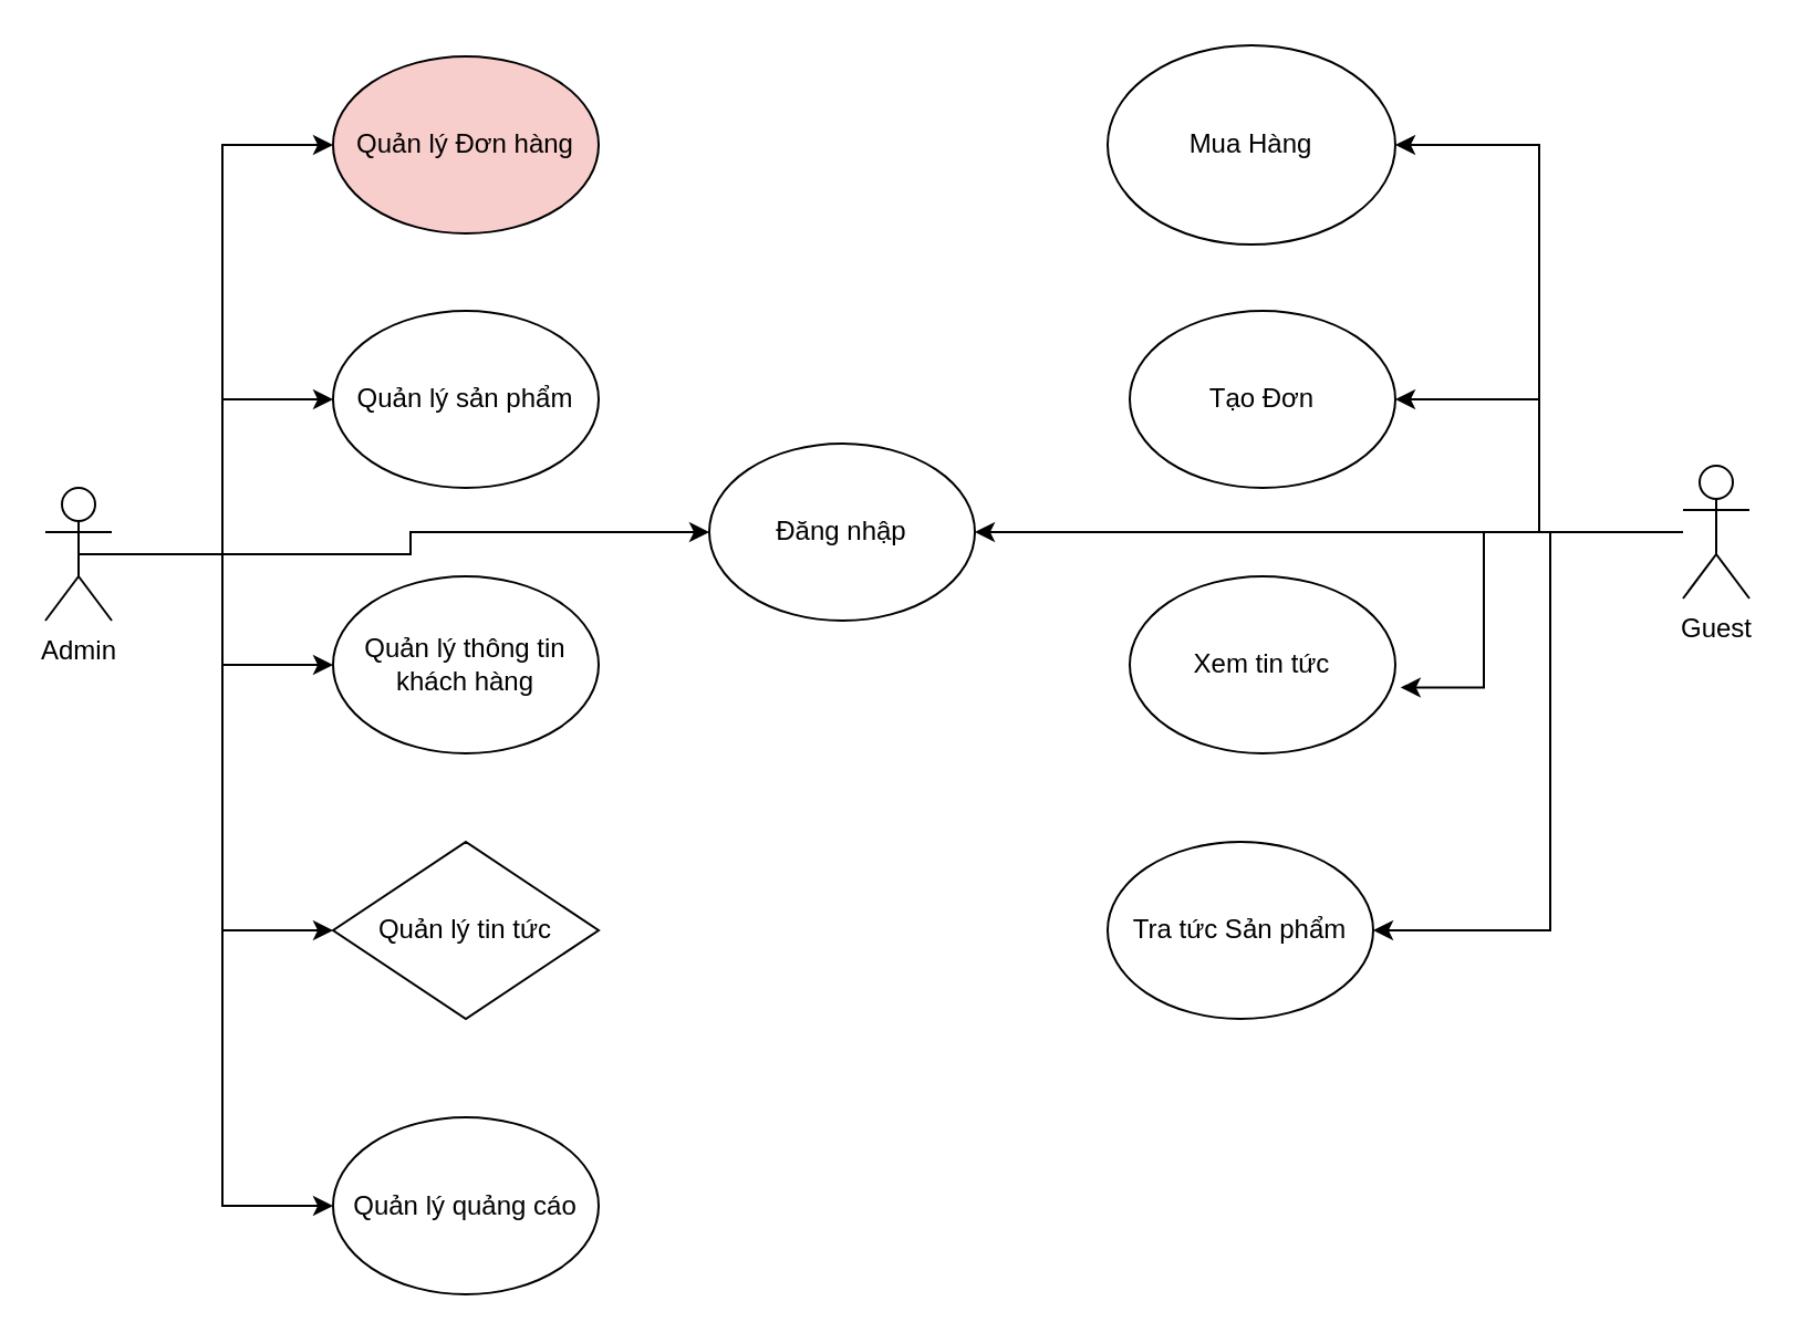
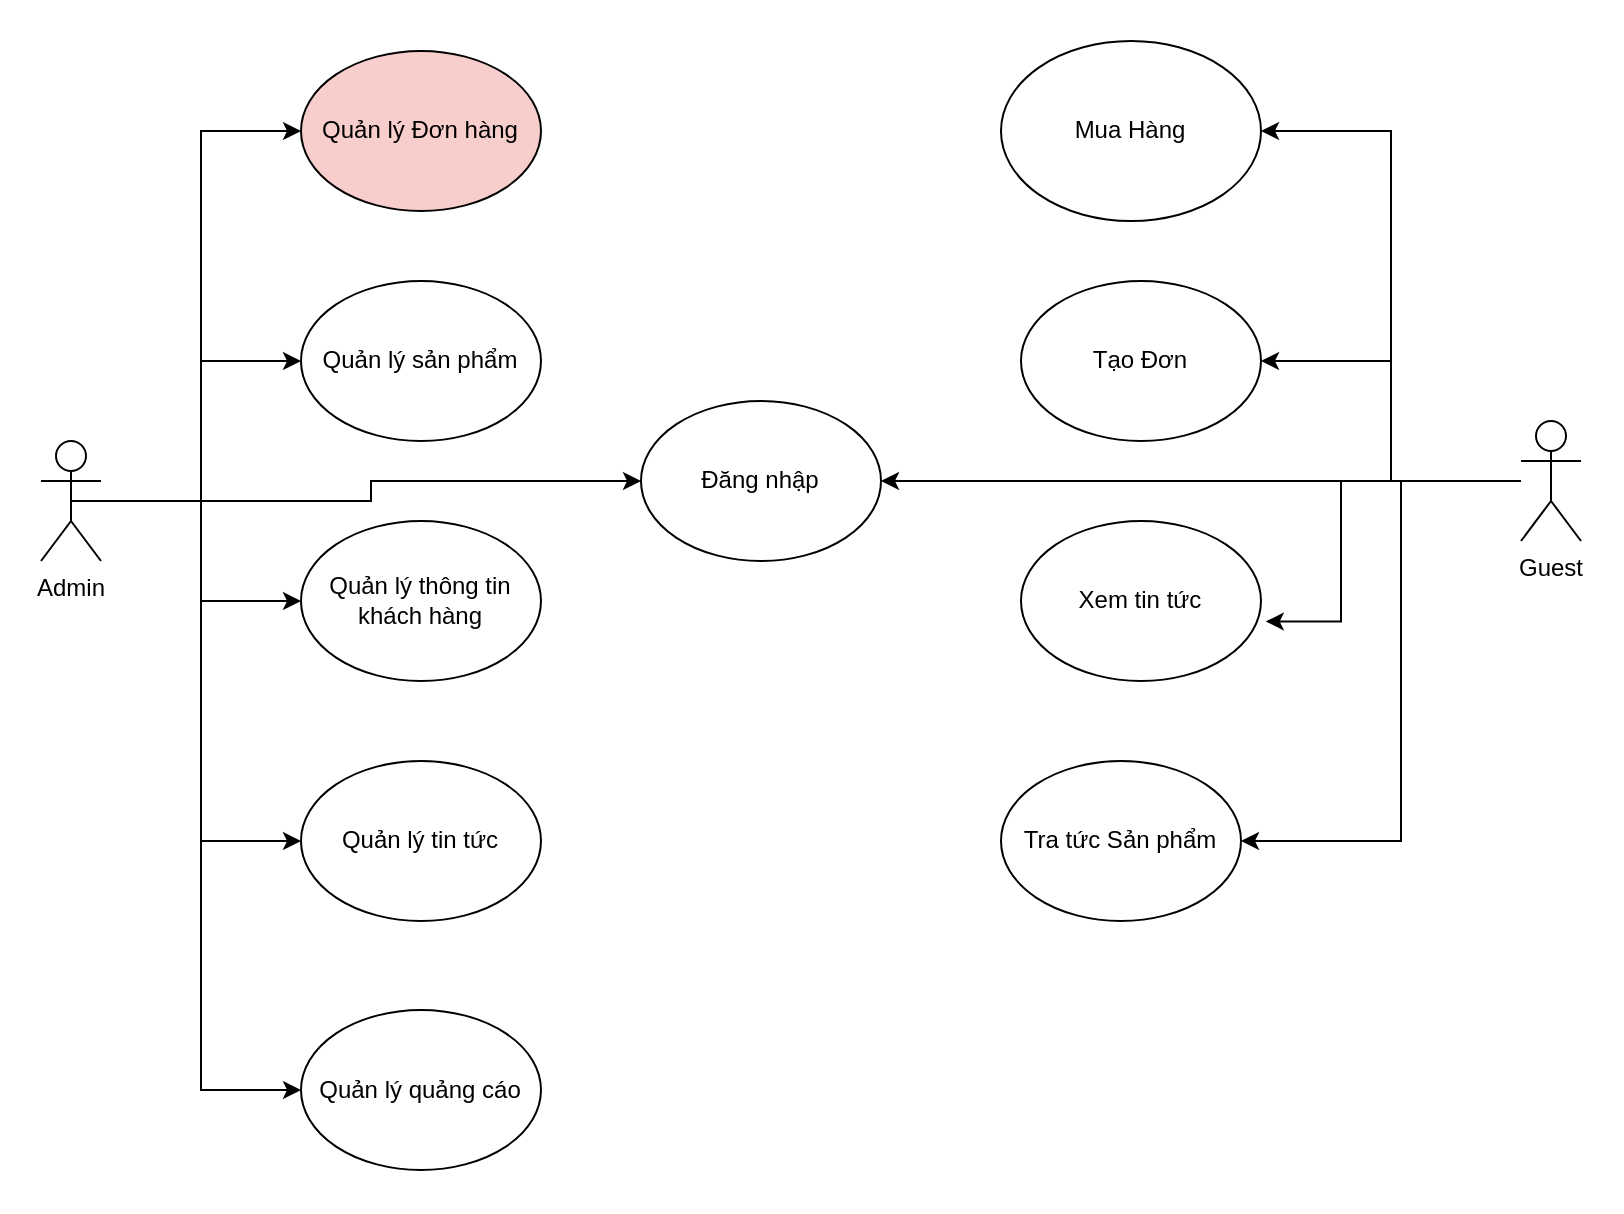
  <mxCell id="0" />
  <mxCell id="1" parent="0" />
  <mxCell id="2" value="Mua Hàng" style="ellipse;whiteSpace=wrap;html=1;" vertex="1" parent="1"><mxGeometry x="500" y="20" width="130" height="90" as="geometry" /></mxCell>
  <mxCell id="3" style="edgeStyle=orthogonalEdgeStyle;rounded=0;orthogonalLoop=1;jettySize=auto;html=1;exitX=0.5;exitY=0.5;exitDx=0;exitDy=0;exitPerimeter=0;entryX=0;entryY=0.5;entryDx=0;entryDy=0;" edge="1" parent="1" source="9" target="18"><mxGeometry relative="1" as="geometry" /></mxCell>
  <mxCell id="4" style="edgeStyle=orthogonalEdgeStyle;rounded=0;orthogonalLoop=1;jettySize=auto;html=1;entryX=0;entryY=0.5;entryDx=0;entryDy=0;" edge="1" parent="1" source="9" target="20"><mxGeometry relative="1" as="geometry" /></mxCell>
  <mxCell id="5" style="edgeStyle=orthogonalEdgeStyle;rounded=0;orthogonalLoop=1;jettySize=auto;html=1;entryX=0;entryY=0.5;entryDx=0;entryDy=0;" edge="1" parent="1" source="9" target="23"><mxGeometry relative="1" as="geometry" /></mxCell>
  <mxCell id="6" style="edgeStyle=orthogonalEdgeStyle;rounded=0;orthogonalLoop=1;jettySize=auto;html=1;entryX=0;entryY=0.5;entryDx=0;entryDy=0;" edge="1" parent="1" source="9" target="21"><mxGeometry relative="1" as="geometry" /></mxCell>
  <mxCell id="7" style="edgeStyle=orthogonalEdgeStyle;rounded=0;orthogonalLoop=1;jettySize=auto;html=1;entryX=0;entryY=0.5;entryDx=0;entryDy=0;" edge="1" parent="1" source="9" target="22"><mxGeometry relative="1" as="geometry" /></mxCell>
  <mxCell id="8" style="edgeStyle=orthogonalEdgeStyle;rounded=0;orthogonalLoop=1;jettySize=auto;html=1;entryX=0;entryY=0.5;entryDx=0;entryDy=0;" edge="1" parent="1" source="9" target="24"><mxGeometry relative="1" as="geometry" /></mxCell>
  <mxCell id="9" value="Admin" style="shape=umlActor;verticalLabelPosition=bottom;verticalAlign=top;html=1;outlineConnect=0;" vertex="1" parent="1"><mxGeometry x="20" y="220" width="30" height="60" as="geometry" /></mxCell>
  <mxCell id="10" style="edgeStyle=orthogonalEdgeStyle;rounded=0;orthogonalLoop=1;jettySize=auto;html=1;" edge="1" parent="1" source="15" target="23"><mxGeometry relative="1" as="geometry" /></mxCell>
  <mxCell id="11" style="edgeStyle=orthogonalEdgeStyle;rounded=0;orthogonalLoop=1;jettySize=auto;html=1;entryX=1;entryY=0.5;entryDx=0;entryDy=0;" edge="1" parent="1" source="15" target="2"><mxGeometry relative="1" as="geometry" /></mxCell>
  <mxCell id="12" style="edgeStyle=orthogonalEdgeStyle;rounded=0;orthogonalLoop=1;jettySize=auto;html=1;entryX=1;entryY=0.5;entryDx=0;entryDy=0;" edge="1" parent="1" source="15" target="16"><mxGeometry relative="1" as="geometry" /></mxCell>
  <mxCell id="13" style="edgeStyle=orthogonalEdgeStyle;rounded=0;orthogonalLoop=1;jettySize=auto;html=1;entryX=1.02;entryY=0.628;entryDx=0;entryDy=0;entryPerimeter=0;" edge="1" parent="1" source="15" target="17"><mxGeometry relative="1" as="geometry"><Array as="points"><mxPoint x="670" y="240" /><mxPoint x="670" y="310" /></Array></mxGeometry></mxCell>
  <mxCell id="14" style="edgeStyle=orthogonalEdgeStyle;rounded=0;orthogonalLoop=1;jettySize=auto;html=1;entryX=1;entryY=0.5;entryDx=0;entryDy=0;" edge="1" parent="1" source="15" target="19"><mxGeometry relative="1" as="geometry"><Array as="points"><mxPoint x="700" y="240" /><mxPoint x="700" y="420" /></Array></mxGeometry></mxCell>
  <mxCell id="15" value="Guest" style="shape=umlActor;verticalLabelPosition=bottom;verticalAlign=top;html=1;outlineConnect=0;" vertex="1" parent="1"><mxGeometry x="760" y="210" width="30" height="60" as="geometry" /></mxCell>
  <mxCell id="16" value="Tạo Đơn" style="ellipse;whiteSpace=wrap;html=1;" vertex="1" parent="1"><mxGeometry x="510" y="140" width="120" height="80" as="geometry" /></mxCell>
  <mxCell id="17" value="Xem tin tức" style="ellipse;whiteSpace=wrap;html=1;" vertex="1" parent="1"><mxGeometry x="510" y="260" width="120" height="80" as="geometry" /></mxCell>
  <mxCell id="18" value="Quản lý Đơn hàng" style="ellipse;whiteSpace=wrap;html=1;fillColor=#f8cecc;" vertex="1" parent="1"><mxGeometry x="150" y="25" width="120" height="80" as="geometry" /></mxCell>
  <mxCell id="19" value="Tra tức Sản phẩm" style="ellipse;whiteSpace=wrap;html=1;" vertex="1" parent="1"><mxGeometry x="500" y="380" width="120" height="80" as="geometry" /></mxCell>
  <mxCell id="20" value="Quản lý sản phẩm" style="ellipse;whiteSpace=wrap;html=1;" vertex="1" parent="1"><mxGeometry x="150" y="140" width="120" height="80" as="geometry" /></mxCell>
  <mxCell id="21" value="Quản lý thông tin khách hàng" style="ellipse;whiteSpace=wrap;html=1;" vertex="1" parent="1"><mxGeometry x="150" y="260" width="120" height="80" as="geometry" /></mxCell>
- <mxCell id="22" value="Quản lý tin tức" style="rhombus;whiteSpace=wrap;html=1;" vertex="1" parent="1"><mxGeometry x="150" y="380" width="120" height="80" as="geometry" /></mxCell>
+ <mxCell id="22" value="Quản lý tin tức" style="ellipse;whiteSpace=wrap;html=1;" vertex="1" parent="1"><mxGeometry x="150" y="380" width="120" height="80" as="geometry" /></mxCell>
  <mxCell id="23" value="Đăng nhập" style="ellipse;whiteSpace=wrap;html=1;" vertex="1" parent="1"><mxGeometry x="320" y="200" width="120" height="80" as="geometry" /></mxCell>
  <mxCell id="24" value="Quản lý quảng cáo" style="ellipse;whiteSpace=wrap;html=1;" vertex="1" parent="1"><mxGeometry x="150" y="504.5" width="120" height="80" as="geometry" /></mxCell>
